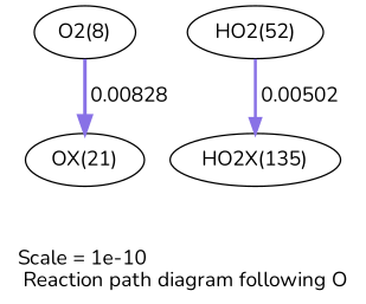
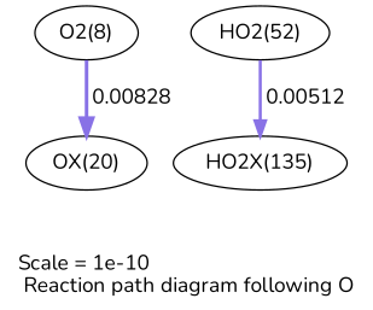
  digraph {
    fontname=Nunito
    label="Scale = 1e-10\l Reaction path diagram following O"
    node [fontname=Nunito]
    edge [fontname=Nunito]
    n1 [label="O2(8)"]
-   n2 [label="OX(21)"]
+   n2 [label="OX(20)"]
    n3 [label="HO2(52)"]
    n4 [label="HO2X(135)"]
    n1 -> n2 [arrowsize=1.19 color="0.7, 0.508, 0.9" label=" 0.00828" penwidth=2.38]
-   n3 -> n4 [arrowsize=1.01 color="0.7, 0.505, 0.9" label=" 0.00502" penwidth=2.02]
+   n3 -> n4 [arrowsize=1.01 color="0.7, 0.505, 0.9" label=" 0.00512" penwidth=2.02]
  }
